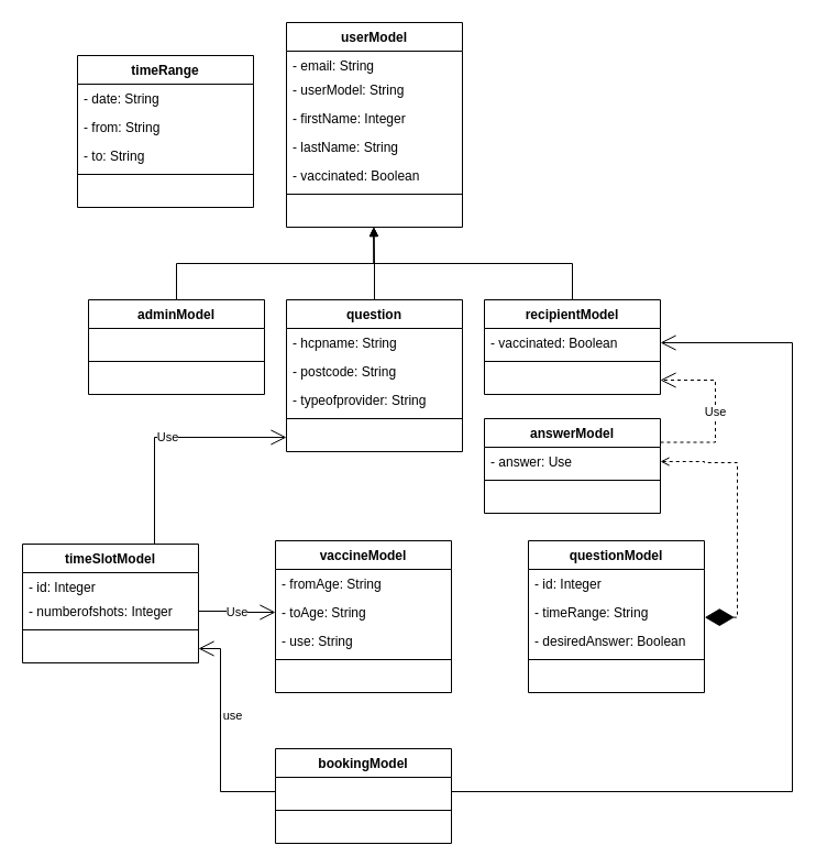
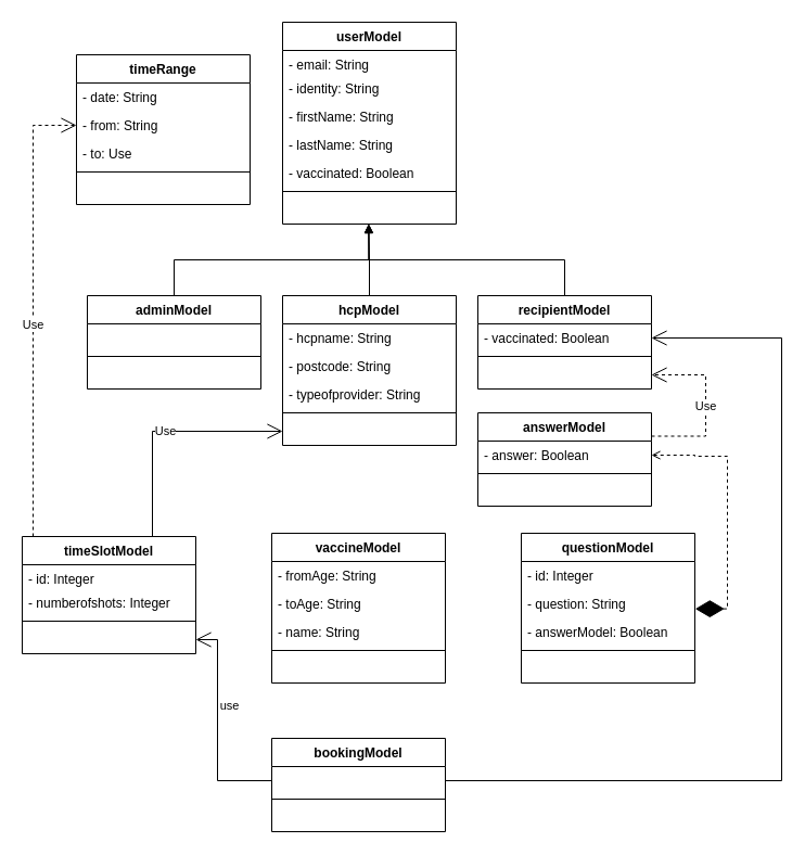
  <mxCell id="0" />
  <mxCell id="1" parent="0" />
  <mxCell id="2" value="userModel" style="swimlane;fontStyle=1;align=center;verticalAlign=top;childLayout=stackLayout;horizontal=1;startSize=26;horizontalStack=0;resizeParent=1;resizeParentMax=0;resizeLast=0;collapsible=1;marginBottom=0;" vertex="1" parent="1"><mxGeometry x="260" y="20" width="160" height="186" as="geometry" /></mxCell>
  <mxCell id="3" value="- email: String" style="text;strokeColor=none;fillColor=none;align=left;verticalAlign=top;spacingLeft=4;spacingRight=4;overflow=hidden;rotatable=0;points=[[0,0.5],[1,0.5]];portConstraint=eastwest;" vertex="1" parent="2"><mxGeometry y="26" width="160" height="22" as="geometry" /></mxCell>
- <mxCell id="4" value="- userModel: String" style="text;strokeColor=none;fillColor=none;align=left;verticalAlign=top;spacingLeft=4;spacingRight=4;overflow=hidden;rotatable=0;points=[[0,0.5],[1,0.5]];portConstraint=eastwest;" vertex="1" parent="2"><mxGeometry y="48" width="160" height="26" as="geometry" /></mxCell>
- <mxCell id="5" value="- firstName: Integer" style="text;strokeColor=none;fillColor=none;align=left;verticalAlign=top;spacingLeft=4;spacingRight=4;overflow=hidden;rotatable=0;points=[[0,0.5],[1,0.5]];portConstraint=eastwest;" vertex="1" parent="2"><mxGeometry y="74" width="160" height="26" as="geometry" /></mxCell>
+ <mxCell id="4" value="- identity: String" style="text;strokeColor=none;fillColor=none;align=left;verticalAlign=top;spacingLeft=4;spacingRight=4;overflow=hidden;rotatable=0;points=[[0,0.5],[1,0.5]];portConstraint=eastwest;" vertex="1" parent="2"><mxGeometry y="48" width="160" height="26" as="geometry" /></mxCell>
+ <mxCell id="5" value="- firstName: String" style="text;strokeColor=none;fillColor=none;align=left;verticalAlign=top;spacingLeft=4;spacingRight=4;overflow=hidden;rotatable=0;points=[[0,0.5],[1,0.5]];portConstraint=eastwest;" vertex="1" parent="2"><mxGeometry y="74" width="160" height="26" as="geometry" /></mxCell>
  <mxCell id="6" value="- lastName: String" style="text;strokeColor=none;fillColor=none;align=left;verticalAlign=top;spacingLeft=4;spacingRight=4;overflow=hidden;rotatable=0;points=[[0,0.5],[1,0.5]];portConstraint=eastwest;" vertex="1" parent="2"><mxGeometry y="100" width="160" height="26" as="geometry" /></mxCell>
  <mxCell id="7" value="- vaccinated: Boolean" style="text;strokeColor=none;fillColor=none;align=left;verticalAlign=top;spacingLeft=4;spacingRight=4;overflow=hidden;rotatable=0;points=[[0,0.5],[1,0.5]];portConstraint=eastwest;" vertex="1" parent="2"><mxGeometry y="126" width="160" height="26" as="geometry" /></mxCell>
  <mxCell id="8" value="" style="line;strokeWidth=1;fillColor=none;align=left;verticalAlign=middle;spacingTop=-1;spacingLeft=3;spacingRight=3;rotatable=0;labelPosition=right;points=[];portConstraint=eastwest;" vertex="1" parent="2"><mxGeometry y="152" width="160" height="8" as="geometry" /></mxCell>
  <mxCell id="9" value=" " style="text;strokeColor=none;fillColor=none;align=left;verticalAlign=top;spacingLeft=4;spacingRight=4;overflow=hidden;rotatable=0;points=[[0,0.5],[1,0.5]];portConstraint=eastwest;" vertex="1" parent="2"><mxGeometry y="160" width="160" height="26" as="geometry" /></mxCell>
- <mxCell id="10" value="question" style="swimlane;fontStyle=1;align=center;verticalAlign=top;childLayout=stackLayout;horizontal=1;startSize=26;horizontalStack=0;resizeParent=1;resizeParentMax=0;resizeLast=0;collapsible=1;marginBottom=0;" vertex="1" parent="1"><mxGeometry x="260" y="272" width="160" height="138" as="geometry" /></mxCell>
+ <mxCell id="10" value="hcpModel" style="swimlane;fontStyle=1;align=center;verticalAlign=top;childLayout=stackLayout;horizontal=1;startSize=26;horizontalStack=0;resizeParent=1;resizeParentMax=0;resizeLast=0;collapsible=1;marginBottom=0;" vertex="1" parent="1"><mxGeometry x="260" y="272" width="160" height="138" as="geometry" /></mxCell>
  <mxCell id="11" value="- hcpname: String" style="text;strokeColor=none;fillColor=none;align=left;verticalAlign=top;spacingLeft=4;spacingRight=4;overflow=hidden;rotatable=0;points=[[0,0.5],[1,0.5]];portConstraint=eastwest;" vertex="1" parent="10"><mxGeometry y="26" width="160" height="26" as="geometry" /></mxCell>
  <mxCell id="12" value="- postcode: String" style="text;strokeColor=none;fillColor=none;align=left;verticalAlign=top;spacingLeft=4;spacingRight=4;overflow=hidden;rotatable=0;points=[[0,0.5],[1,0.5]];portConstraint=eastwest;" vertex="1" parent="10"><mxGeometry y="52" width="160" height="26" as="geometry" /></mxCell>
  <mxCell id="13" value="- typeofprovider: String" style="text;strokeColor=none;fillColor=none;align=left;verticalAlign=top;spacingLeft=4;spacingRight=4;overflow=hidden;rotatable=0;points=[[0,0.5],[1,0.5]];portConstraint=eastwest;" vertex="1" parent="10"><mxGeometry y="78" width="160" height="26" as="geometry" /></mxCell>
  <mxCell id="14" value="" style="line;strokeWidth=1;fillColor=none;align=left;verticalAlign=middle;spacingTop=-1;spacingLeft=3;spacingRight=3;rotatable=0;labelPosition=right;points=[];portConstraint=eastwest;" vertex="1" parent="10"><mxGeometry y="104" width="160" height="8" as="geometry" /></mxCell>
  <mxCell id="15" value=" " style="text;strokeColor=none;fillColor=none;align=left;verticalAlign=top;spacingLeft=4;spacingRight=4;overflow=hidden;rotatable=0;points=[[0,0.5],[1,0.5]];portConstraint=eastwest;" vertex="1" parent="10"><mxGeometry y="112" width="160" height="26" as="geometry" /></mxCell>
  <mxCell id="16" value="adminModel" style="swimlane;fontStyle=1;align=center;verticalAlign=top;childLayout=stackLayout;horizontal=1;startSize=26;horizontalStack=0;resizeParent=1;resizeParentMax=0;resizeLast=0;collapsible=1;marginBottom=0;" vertex="1" parent="1"><mxGeometry x="80" y="272" width="160" height="86" as="geometry" /></mxCell>
  <mxCell id="17" value=" " style="text;strokeColor=none;fillColor=none;align=left;verticalAlign=top;spacingLeft=4;spacingRight=4;overflow=hidden;rotatable=0;points=[[0,0.5],[1,0.5]];portConstraint=eastwest;" vertex="1" parent="16"><mxGeometry y="26" width="160" height="26" as="geometry" /></mxCell>
  <mxCell id="18" value="" style="line;strokeWidth=1;fillColor=none;align=left;verticalAlign=middle;spacingTop=-1;spacingLeft=3;spacingRight=3;rotatable=0;labelPosition=right;points=[];portConstraint=eastwest;" vertex="1" parent="16"><mxGeometry y="52" width="160" height="8" as="geometry" /></mxCell>
  <mxCell id="19" value=" " style="text;strokeColor=none;fillColor=none;align=left;verticalAlign=top;spacingLeft=4;spacingRight=4;overflow=hidden;rotatable=0;points=[[0,0.5],[1,0.5]];portConstraint=eastwest;" vertex="1" parent="16"><mxGeometry y="60" width="160" height="26" as="geometry" /></mxCell>
  <mxCell id="20" value="recipientModel" style="swimlane;fontStyle=1;align=center;verticalAlign=top;childLayout=stackLayout;horizontal=1;startSize=26;horizontalStack=0;resizeParent=1;resizeParentMax=0;resizeLast=0;collapsible=1;marginBottom=0;" vertex="1" parent="1"><mxGeometry x="440" y="272" width="160" height="86" as="geometry" /></mxCell>
  <mxCell id="21" value="- vaccinated: Boolean" style="text;strokeColor=none;fillColor=none;align=left;verticalAlign=top;spacingLeft=4;spacingRight=4;overflow=hidden;rotatable=0;points=[[0,0.5],[1,0.5]];portConstraint=eastwest;" vertex="1" parent="20"><mxGeometry y="26" width="160" height="26" as="geometry" /></mxCell>
  <mxCell id="22" value="" style="line;strokeWidth=1;fillColor=none;align=left;verticalAlign=middle;spacingTop=-1;spacingLeft=3;spacingRight=3;rotatable=0;labelPosition=right;points=[];portConstraint=eastwest;" vertex="1" parent="20"><mxGeometry y="52" width="160" height="8" as="geometry" /></mxCell>
  <mxCell id="23" value=" " style="text;strokeColor=none;fillColor=none;align=left;verticalAlign=top;spacingLeft=4;spacingRight=4;overflow=hidden;rotatable=0;points=[[0,0.5],[1,0.5]];portConstraint=eastwest;" vertex="1" parent="20"><mxGeometry y="60" width="160" height="26" as="geometry" /></mxCell>
  <mxCell id="24" value="" style="endArrow=block;endFill=1;html=1;edgeStyle=orthogonalEdgeStyle;align=left;verticalAlign=top;rounded=0;entryX=0.497;entryY=0.999;entryDx=0;entryDy=0;entryPerimeter=0;exitX=0.5;exitY=0;exitDx=0;exitDy=0;" edge="1" parent="1" source="16" target="9"><mxGeometry x="0.063" y="18" relative="1" as="geometry"><mxPoint x="40" y="250" as="sourcePoint" /><mxPoint x="340" y="220" as="targetPoint" /><mxPoint as="offset" /></mxGeometry></mxCell>
  <mxCell id="25" value="" style="endArrow=block;endFill=1;html=1;edgeStyle=orthogonalEdgeStyle;align=left;verticalAlign=top;rounded=0;entryX=0.495;entryY=1;entryDx=0;entryDy=0;entryPerimeter=0;exitX=0.5;exitY=0;exitDx=0;exitDy=0;" edge="1" parent="1" source="10"><mxGeometry x="0.063" y="18" relative="1" as="geometry"><mxPoint x="170" y="360" as="sourcePoint" /><mxPoint x="339.2" y="206" as="targetPoint" /><mxPoint as="offset" /></mxGeometry></mxCell>
  <mxCell id="26" value="" style="endArrow=block;endFill=1;html=1;edgeStyle=orthogonalEdgeStyle;align=left;verticalAlign=top;rounded=0;entryX=0.496;entryY=1.003;entryDx=0;entryDy=0;entryPerimeter=0;" edge="1" parent="1" source="20" target="9"><mxGeometry x="0.063" y="18" relative="1" as="geometry"><mxPoint x="350" y="360" as="sourcePoint" /><mxPoint x="349.2" y="216" as="targetPoint" /><mxPoint as="offset" /></mxGeometry></mxCell>
  <mxCell id="27" value="vaccineModel" style="swimlane;fontStyle=1;align=center;verticalAlign=top;childLayout=stackLayout;horizontal=1;startSize=26;horizontalStack=0;resizeParent=1;resizeParentMax=0;resizeLast=0;collapsible=1;marginBottom=0;" vertex="1" parent="1"><mxGeometry x="250" y="491" width="160" height="138" as="geometry" /></mxCell>
  <mxCell id="28" value="- fromAge: String" style="text;strokeColor=none;fillColor=none;align=left;verticalAlign=top;spacingLeft=4;spacingRight=4;overflow=hidden;rotatable=0;points=[[0,0.5],[1,0.5]];portConstraint=eastwest;" vertex="1" parent="27"><mxGeometry y="26" width="160" height="26" as="geometry" /></mxCell>
  <mxCell id="29" value="- toAge: String" style="text;strokeColor=none;fillColor=none;align=left;verticalAlign=top;spacingLeft=4;spacingRight=4;overflow=hidden;rotatable=0;points=[[0,0.5],[1,0.5]];portConstraint=eastwest;" vertex="1" parent="27"><mxGeometry y="52" width="160" height="26" as="geometry" /></mxCell>
- <mxCell id="30" value="- use: String" style="text;strokeColor=none;fillColor=none;align=left;verticalAlign=top;spacingLeft=4;spacingRight=4;overflow=hidden;rotatable=0;points=[[0,0.5],[1,0.5]];portConstraint=eastwest;" vertex="1" parent="27"><mxGeometry y="78" width="160" height="26" as="geometry" /></mxCell>
+ <mxCell id="30" value="- name: String" style="text;strokeColor=none;fillColor=none;align=left;verticalAlign=top;spacingLeft=4;spacingRight=4;overflow=hidden;rotatable=0;points=[[0,0.5],[1,0.5]];portConstraint=eastwest;" vertex="1" parent="27"><mxGeometry y="78" width="160" height="26" as="geometry" /></mxCell>
  <mxCell id="31" value="" style="line;strokeWidth=1;fillColor=none;align=left;verticalAlign=middle;spacingTop=-1;spacingLeft=3;spacingRight=3;rotatable=0;labelPosition=right;points=[];portConstraint=eastwest;" vertex="1" parent="27"><mxGeometry y="104" width="160" height="8" as="geometry" /></mxCell>
  <mxCell id="32" value=" " style="text;strokeColor=none;fillColor=none;align=left;verticalAlign=top;spacingLeft=4;spacingRight=4;overflow=hidden;rotatable=0;points=[[0,0.5],[1,0.5]];portConstraint=eastwest;" vertex="1" parent="27"><mxGeometry y="112" width="160" height="26" as="geometry" /></mxCell>
  <mxCell id="33" value="questionModel" style="swimlane;fontStyle=1;align=center;verticalAlign=top;childLayout=stackLayout;horizontal=1;startSize=26;horizontalStack=0;resizeParent=1;resizeParentMax=0;resizeLast=0;collapsible=1;marginBottom=0;" vertex="1" parent="1"><mxGeometry x="480" y="491" width="160" height="138" as="geometry" /></mxCell>
  <mxCell id="34" value="- id: Integer" style="text;strokeColor=none;fillColor=none;align=left;verticalAlign=top;spacingLeft=4;spacingRight=4;overflow=hidden;rotatable=0;points=[[0,0.5],[1,0.5]];portConstraint=eastwest;" vertex="1" parent="33"><mxGeometry y="26" width="160" height="26" as="geometry" /></mxCell>
- <mxCell id="35" value="- timeRange: String" style="text;strokeColor=none;fillColor=none;align=left;verticalAlign=top;spacingLeft=4;spacingRight=4;overflow=hidden;rotatable=0;points=[[0,0.5],[1,0.5]];portConstraint=eastwest;" vertex="1" parent="33"><mxGeometry y="52" width="160" height="26" as="geometry" /></mxCell>
- <mxCell id="36" value="- desiredAnswer: Boolean" style="text;strokeColor=none;fillColor=none;align=left;verticalAlign=top;spacingLeft=4;spacingRight=4;overflow=hidden;rotatable=0;points=[[0,0.5],[1,0.5]];portConstraint=eastwest;" vertex="1" parent="33"><mxGeometry y="78" width="160" height="26" as="geometry" /></mxCell>
+ <mxCell id="35" value="- question: String" style="text;strokeColor=none;fillColor=none;align=left;verticalAlign=top;spacingLeft=4;spacingRight=4;overflow=hidden;rotatable=0;points=[[0,0.5],[1,0.5]];portConstraint=eastwest;" vertex="1" parent="33"><mxGeometry y="52" width="160" height="26" as="geometry" /></mxCell>
+ <mxCell id="36" value="- answerModel: Boolean" style="text;strokeColor=none;fillColor=none;align=left;verticalAlign=top;spacingLeft=4;spacingRight=4;overflow=hidden;rotatable=0;points=[[0,0.5],[1,0.5]];portConstraint=eastwest;" vertex="1" parent="33"><mxGeometry y="78" width="160" height="26" as="geometry" /></mxCell>
  <mxCell id="37" value="" style="line;strokeWidth=1;fillColor=none;align=left;verticalAlign=middle;spacingTop=-1;spacingLeft=3;spacingRight=3;rotatable=0;labelPosition=right;points=[];portConstraint=eastwest;" vertex="1" parent="33"><mxGeometry y="104" width="160" height="8" as="geometry" /></mxCell>
  <mxCell id="38" value=" " style="text;strokeColor=none;fillColor=none;align=left;verticalAlign=top;spacingLeft=4;spacingRight=4;overflow=hidden;rotatable=0;points=[[0,0.5],[1,0.5]];portConstraint=eastwest;" vertex="1" parent="33"><mxGeometry y="112" width="160" height="26" as="geometry" /></mxCell>
  <mxCell id="39" value="timeRange" style="swimlane;fontStyle=1;align=center;verticalAlign=top;childLayout=stackLayout;horizontal=1;startSize=26;horizontalStack=0;resizeParent=1;resizeParentMax=0;resizeLast=0;collapsible=1;marginBottom=0;" vertex="1" parent="1"><mxGeometry x="70" y="50" width="160" height="138" as="geometry" /></mxCell>
  <mxCell id="40" value="- date: String" style="text;strokeColor=none;fillColor=none;align=left;verticalAlign=top;spacingLeft=4;spacingRight=4;overflow=hidden;rotatable=0;points=[[0,0.5],[1,0.5]];portConstraint=eastwest;" vertex="1" parent="39"><mxGeometry y="26" width="160" height="26" as="geometry" /></mxCell>
  <mxCell id="41" value="- from: String" style="text;strokeColor=none;fillColor=none;align=left;verticalAlign=top;spacingLeft=4;spacingRight=4;overflow=hidden;rotatable=0;points=[[0,0.5],[1,0.5]];portConstraint=eastwest;" vertex="1" parent="39"><mxGeometry y="52" width="160" height="26" as="geometry" /></mxCell>
- <mxCell id="42" value="- to: String" style="text;strokeColor=none;fillColor=none;align=left;verticalAlign=top;spacingLeft=4;spacingRight=4;overflow=hidden;rotatable=0;points=[[0,0.5],[1,0.5]];portConstraint=eastwest;" vertex="1" parent="39"><mxGeometry y="78" width="160" height="26" as="geometry" /></mxCell>
+ <mxCell id="42" value="- to: Use" style="text;strokeColor=none;fillColor=none;align=left;verticalAlign=top;spacingLeft=4;spacingRight=4;overflow=hidden;rotatable=0;points=[[0,0.5],[1,0.5]];portConstraint=eastwest;" vertex="1" parent="39"><mxGeometry y="78" width="160" height="26" as="geometry" /></mxCell>
  <mxCell id="43" value="" style="line;strokeWidth=1;fillColor=none;align=left;verticalAlign=middle;spacingTop=-1;spacingLeft=3;spacingRight=3;rotatable=0;labelPosition=right;points=[];portConstraint=eastwest;" vertex="1" parent="39"><mxGeometry y="104" width="160" height="8" as="geometry" /></mxCell>
  <mxCell id="44" value=" " style="text;strokeColor=none;fillColor=none;align=left;verticalAlign=top;spacingLeft=4;spacingRight=4;overflow=hidden;rotatable=0;points=[[0,0.5],[1,0.5]];portConstraint=eastwest;" vertex="1" parent="39"><mxGeometry y="112" width="160" height="26" as="geometry" /></mxCell>
  <mxCell id="45" value="timeSlotModel" style="swimlane;fontStyle=1;align=center;verticalAlign=top;childLayout=stackLayout;horizontal=1;startSize=26;horizontalStack=0;resizeParent=1;resizeParentMax=0;resizeLast=0;collapsible=1;marginBottom=0;" vertex="1" parent="1"><mxGeometry x="20" y="494" width="160" height="108" as="geometry" /></mxCell>
  <mxCell id="46" value="- id: Integer" style="text;strokeColor=none;fillColor=none;align=left;verticalAlign=top;spacingLeft=4;spacingRight=4;overflow=hidden;rotatable=0;points=[[0,0.5],[1,0.5]];portConstraint=eastwest;" vertex="1" parent="45"><mxGeometry y="26" width="160" height="22" as="geometry" /></mxCell>
  <mxCell id="47" value="- numberofshots: Integer" style="text;strokeColor=none;fillColor=none;align=left;verticalAlign=top;spacingLeft=4;spacingRight=4;overflow=hidden;rotatable=0;points=[[0,0.5],[1,0.5]];portConstraint=eastwest;" vertex="1" parent="45"><mxGeometry y="48" width="160" height="26" as="geometry" /></mxCell>
  <mxCell id="48" value="" style="line;strokeWidth=1;fillColor=none;align=left;verticalAlign=middle;spacingTop=-1;spacingLeft=3;spacingRight=3;rotatable=0;labelPosition=right;points=[];portConstraint=eastwest;" vertex="1" parent="45"><mxGeometry y="74" width="160" height="8" as="geometry" /></mxCell>
  <mxCell id="49" value=" " style="text;strokeColor=none;fillColor=none;align=left;verticalAlign=top;spacingLeft=4;spacingRight=4;overflow=hidden;rotatable=0;points=[[0,0.5],[1,0.5]];portConstraint=eastwest;" vertex="1" parent="45"><mxGeometry y="82" width="160" height="26" as="geometry" /></mxCell>
- <mxCell id="51" value="Use" style="endArrow=open;endSize=12;html=1;rounded=0;edgeStyle=orthogonalEdgeStyle;exitX=1;exitY=0.5;exitDx=0;exitDy=0;entryX=0;entryY=0.5;entryDx=0;entryDy=0;" edge="1" parent="1" source="47" target="29"><mxGeometry width="160" relative="1" as="geometry"><mxPoint x="-213" y="801" as="sourcePoint" /><mxPoint x="-53" y="801" as="targetPoint" /></mxGeometry></mxCell>
+ <mxCell id="50" value="Use" style="endArrow=open;endSize=12;dashed=1;html=1;rounded=0;edgeStyle=orthogonalEdgeStyle;entryX=0;entryY=0.5;entryDx=0;entryDy=0;exitX=0.25;exitY=0;exitDx=0;exitDy=0;" edge="1" parent="1" source="45" target="41"><mxGeometry width="160" relative="1" as="geometry"><mxPoint x="-175" y="713" as="sourcePoint" /><mxPoint x="-15" y="713" as="targetPoint" /><Array as="points"><mxPoint x="30" y="494" /><mxPoint x="30" y="115" /></Array></mxGeometry></mxCell>
  <mxCell id="52" value="Use" style="endArrow=open;endSize=12;html=1;rounded=0;edgeStyle=orthogonalEdgeStyle;exitX=0.75;exitY=0;exitDx=0;exitDy=0;entryX=0;entryY=0.5;entryDx=0;entryDy=0;" edge="1" parent="1" source="45" target="15"><mxGeometry width="160" relative="1" as="geometry"><mxPoint x="250" y="534" as="sourcePoint" /><mxPoint x="357" y="535" as="targetPoint" /></mxGeometry></mxCell>
  <mxCell id="53" value="answerModel" style="swimlane;fontStyle=1;align=center;verticalAlign=top;childLayout=stackLayout;horizontal=1;startSize=26;horizontalStack=0;resizeParent=1;resizeParentMax=0;resizeLast=0;collapsible=1;marginBottom=0;" vertex="1" parent="1"><mxGeometry x="440" y="380" width="160" height="86" as="geometry" /></mxCell>
- <mxCell id="54" value="- answer: Use" style="text;strokeColor=none;fillColor=none;align=left;verticalAlign=top;spacingLeft=4;spacingRight=4;overflow=hidden;rotatable=0;points=[[0,0.5],[1,0.5]];portConstraint=eastwest;" vertex="1" parent="53"><mxGeometry y="26" width="160" height="26" as="geometry" /></mxCell>
+ <mxCell id="54" value="- answer: Boolean" style="text;strokeColor=none;fillColor=none;align=left;verticalAlign=top;spacingLeft=4;spacingRight=4;overflow=hidden;rotatable=0;points=[[0,0.5],[1,0.5]];portConstraint=eastwest;" vertex="1" parent="53"><mxGeometry y="26" width="160" height="26" as="geometry" /></mxCell>
  <mxCell id="55" value="" style="line;strokeWidth=1;fillColor=none;align=left;verticalAlign=middle;spacingTop=-1;spacingLeft=3;spacingRight=3;rotatable=0;labelPosition=right;points=[];portConstraint=eastwest;" vertex="1" parent="53"><mxGeometry y="52" width="160" height="8" as="geometry" /></mxCell>
  <mxCell id="56" value=" " style="text;strokeColor=none;fillColor=none;align=left;verticalAlign=top;spacingLeft=4;spacingRight=4;overflow=hidden;rotatable=0;points=[[0,0.5],[1,0.5]];portConstraint=eastwest;" vertex="1" parent="53"><mxGeometry y="60" width="160" height="26" as="geometry" /></mxCell>
  <mxCell id="57" value="" style="endArrow=diamondThin;endFill=1;endSize=24;html=1;rounded=0;edgeStyle=orthogonalEdgeStyle;startArrow=open;startFill=0;entryX=1.002;entryY=0.678;entryDx=0;entryDy=0;entryPerimeter=0;exitX=1;exitY=0.5;exitDx=0;exitDy=0;dashed=1;" edge="1" parent="1" source="54" target="35"><mxGeometry width="160" relative="1" as="geometry"><mxPoint x="640" y="450" as="sourcePoint" /><mxPoint x="740" y="400" as="targetPoint" /><Array as="points"><mxPoint x="640" y="419" /><mxPoint x="670" y="420" /><mxPoint x="670" y="561" /></Array></mxGeometry></mxCell>
  <mxCell id="58" value="Use" style="endArrow=open;endSize=12;dashed=1;html=1;rounded=0;edgeStyle=orthogonalEdgeStyle;exitX=1;exitY=0.25;exitDx=0;exitDy=0;entryX=1;entryY=0.5;entryDx=0;entryDy=0;" edge="1" parent="1" source="53" target="23"><mxGeometry width="160" relative="1" as="geometry"><mxPoint x="520" y="760" as="sourcePoint" /><mxPoint x="700" y="340" as="targetPoint" /><Array as="points"><mxPoint x="650" y="402" /><mxPoint x="650" y="345" /></Array></mxGeometry></mxCell>
  <mxCell id="59" value="bookingModel" style="swimlane;fontStyle=1;align=center;verticalAlign=top;childLayout=stackLayout;horizontal=1;startSize=26;horizontalStack=0;resizeParent=1;resizeParentMax=0;resizeLast=0;collapsible=1;marginBottom=0;" vertex="1" parent="1"><mxGeometry x="250" y="680" width="160" height="86" as="geometry" /></mxCell>
  <mxCell id="60" value=" " style="text;strokeColor=none;fillColor=none;align=left;verticalAlign=top;spacingLeft=4;spacingRight=4;overflow=hidden;rotatable=0;points=[[0,0.5],[1,0.5]];portConstraint=eastwest;" vertex="1" parent="59"><mxGeometry y="26" width="160" height="26" as="geometry" /></mxCell>
  <mxCell id="61" value="" style="line;strokeWidth=1;fillColor=none;align=left;verticalAlign=middle;spacingTop=-1;spacingLeft=3;spacingRight=3;rotatable=0;labelPosition=right;points=[];portConstraint=eastwest;" vertex="1" parent="59"><mxGeometry y="52" width="160" height="8" as="geometry" /></mxCell>
  <mxCell id="62" value=" " style="text;strokeColor=none;fillColor=none;align=left;verticalAlign=top;spacingLeft=4;spacingRight=4;overflow=hidden;rotatable=0;points=[[0,0.5],[1,0.5]];portConstraint=eastwest;" vertex="1" parent="59"><mxGeometry y="60" width="160" height="26" as="geometry" /></mxCell>
  <mxCell id="63" value="" style="endArrow=open;endSize=12;html=1;rounded=0;edgeStyle=orthogonalEdgeStyle;exitX=0;exitY=0.5;exitDx=0;exitDy=0;entryX=1;entryY=0.5;entryDx=0;entryDy=0;" edge="1" parent="1" source="60" target="49"><mxGeometry width="160" relative="1" as="geometry"><mxPoint x="190" y="565" as="sourcePoint" /><mxPoint x="260" y="566" as="targetPoint" /><Array as="points"><mxPoint x="200" y="719" /><mxPoint x="200" y="589" /></Array></mxGeometry></mxCell>
  <mxCell id="64" value="use" style="edgeLabel;html=1;align=center;verticalAlign=middle;resizable=0;points=[];" vertex="1" connectable="0" parent="63"><mxGeometry x="0.197" relative="1" as="geometry"><mxPoint x="10" as="offset" /></mxGeometry></mxCell>
  <mxCell id="65" value="" style="endArrow=open;endFill=1;endSize=12;html=1;rounded=0;edgeStyle=orthogonalEdgeStyle;exitX=1;exitY=0.5;exitDx=0;exitDy=0;entryX=1;entryY=0.5;entryDx=0;entryDy=0;" edge="1" parent="1" source="60" target="21"><mxGeometry width="160" relative="1" as="geometry"><mxPoint x="20" y="730" as="sourcePoint" /><mxPoint x="180" y="730" as="targetPoint" /><Array as="points"><mxPoint x="720" y="719" /><mxPoint x="720" y="311" /></Array></mxGeometry></mxCell>
